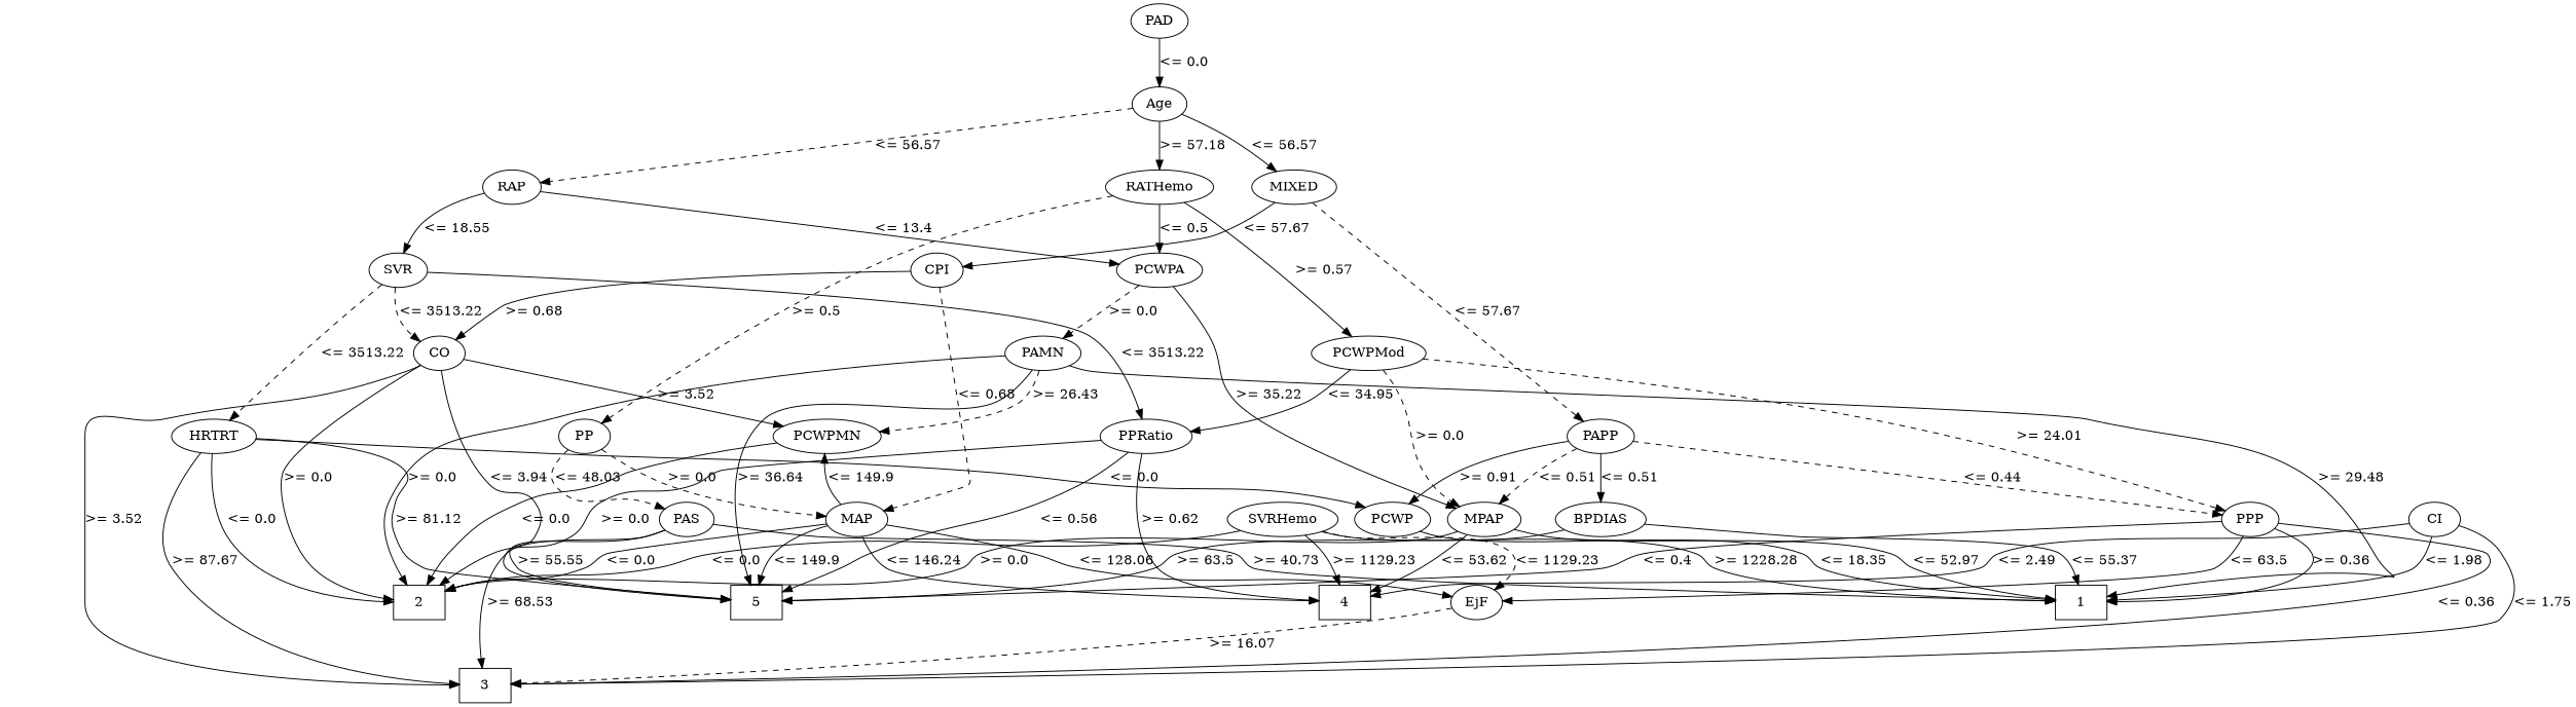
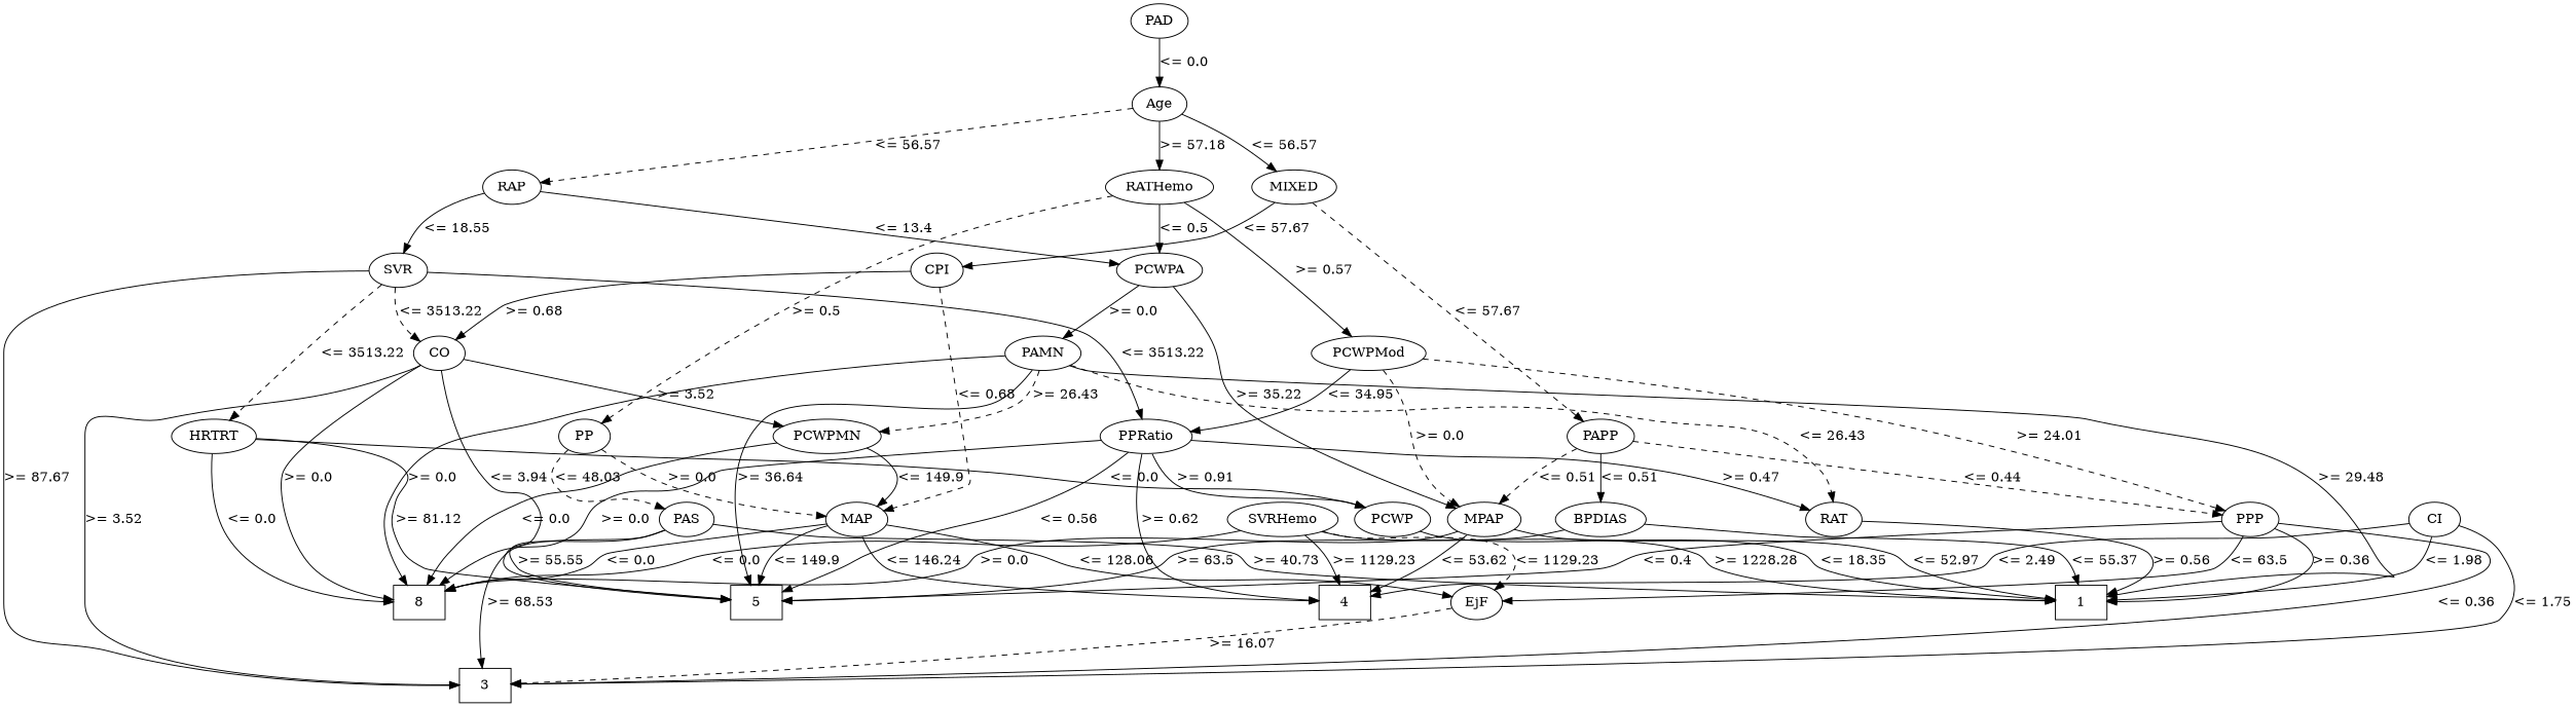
  strict digraph {
    edge [op="<=" param=0.0 style=solid]
    1 [height=0.5 shape=box width=0.75]
-   2 [height=0.5 shape=box width=0.75]
+   2 [height=0.5 shape=box width=0.75 label=8]
    3 [height=0.5 shape=box width=0.75]
    4 [height=0.5 shape=box width=0.75]
    5 [height=0.5 shape=box width=0.75]
    RAP [height=0.5 width=0.77778]
    PCWPA [height=0.5 width=1.1555]
    SVR [height=0.5 width=0.77778]
    PAMN [height=0.5 width=1.0139]
    MPAP [height=0.5 width=0.97491]
    PPRatio [height=0.5 width=1.1013]
    CO [height=0.5 width=0.75]
    HRTRT [height=0.5 width=1.1013]
    PCWPMN [height=0.5 width=1.3902]
+   RAT [height=0.5 width=0.76389]
    PCWP [height=0.5 width=0.97491]
    PAS [height=0.5 width=0.75]
    PAD [height=0.5 width=0.79437]
    Age [height=0.5 width=0.75]
    MIXED [height=0.5 width=1.125]
    RATHemo [height=0.5 width=1.375]
    CPI [height=0.5 width=0.75]
    PAPP [height=0.5 width=0.88889]
    PCWPMod [height=0.5 width=1.4444]
    PP [height=0.5 width=0.75]
    MAP [height=0.5 width=0.84854]
    PPP [height=0.5 width=0.75]
    BPDIAS [height=0.5 width=1.1735]
    EjF [height=0.5 width=0.75]
    CI [height=0.5 width=0.75]
    SVRHemo [height=0.5 width=1.3902]
    RAP -> PCWPA [label="<= 13.4" param=13.4]
    RAP -> SVR [label="<= 18.55" param=18.55]
-   PCWPA -> PAMN [label=">= 0.0" op=">=" style=dashed]
+   PCWPA -> PAMN [label=">= 0.0" op=">="]
    PCWPA -> MPAP [label=">= 35.22" op=">=" param=35.22]
    SVR -> PPRatio [label="<= 3513.22" param=3513.22]
    SVR -> CO [label="<= 3513.22" param=3513.22 style=dashed]
    SVR -> HRTRT [label="<= 3513.22" param=3513.22 style=dashed]
    PAMN -> 1 [label=">= 29.48" op=">=" param=29.48]
    PAMN -> 2 [label=">= 0.0" op=">="]
    PAMN -> 5 [label=">= 36.64" op=">=" param=36.64]
    PAMN -> PCWPMN [label=">= 26.43" op=">=" param=26.43 style=dashed]
+   PAMN -> RAT [label="<= 26.43" param=26.43 style=dashed]
    MPAP -> 1 [label="<= 52.97" param=52.97]
    MPAP -> 2 [label=">= 0.0" op=">="]
    MPAP -> 4 [label="<= 53.62" param=53.62]
    PPRatio -> 2 [label=">= 0.0" op=">="]
    PPRatio -> 4 [label=">= 0.62" op=">=" param=0.62]
    PPRatio -> 5 [label="<= 0.56" param=0.56]
-   PAPP -> PCWP [label=">= 0.91" op=">=" param=0.91]
+   PPRatio -> RAT [label=">= 0.47" op=">=" param=0.47]
+   PPRatio -> PCWP [label=">= 0.91" op=">=" param=0.91]
    CO -> 2 [label=">= 0.0" op=">="]
    CO -> 3 [label=">= 3.52" op=">=" param=3.52]
    CO -> 5 [label="<= 3.94" param=3.94]
    CO -> PCWPMN [label=">= 3.52" op=">=" param=3.52]
    HRTRT -> 2 [label="<= 0.0"]
-   HRTRT -> 3 [label=">= 87.67" op=">=" param=87.67]
+   SVR -> 3 [label=">= 87.67" op=">=" param=87.67]
    HRTRT -> 5 [label=">= 81.12" op=">=" param=81.12]
    HRTRT -> PCWP [label="<= 0.0"]
    PCWPMN -> 2 [label="<= 0.0"]
+   RAT -> 1 [label=">= 0.56" op=">=" param=0.56]
    PCWP -> 1 [label="<= 18.35" param=18.35]
    PAS -> 1 [label=">= 40.73" op=">=" param=40.73]
    PAS -> 3 [label=">= 68.53" op=">=" param=68.53]
    PAS -> 5 [label=">= 55.55" op=">=" param=55.55]
    PAD -> Age [label="<= 0.0"]
    Age -> RAP [label="<= 56.57" param=56.57 style=dashed]
    Age -> MIXED [label="<= 56.57" param=56.57]
    Age -> RATHemo [label=">= 57.18" op=">=" param=57.18]
    MIXED -> CPI [label="<= 57.67" param=57.67]
    MIXED -> PAPP [label="<= 57.67" param=57.67 style=dashed]
    RATHemo -> PCWPA [label="<= 0.5" param=0.5]
    RATHemo -> PCWPMod [label=">= 0.57" op=">=" param=0.57]
    RATHemo -> PP [label=">= 0.5" op=">=" param=0.5 style=dashed]
    CPI -> CO [label=">= 0.68" op=">=" param=0.68]
    CPI -> MAP [label="<= 0.68" param=0.68 style=dashed]
    PAPP -> MPAP [label="<= 0.51" param=0.51 style=dashed]
    PAPP -> PPP [label="<= 0.44" param=0.44 style=dashed]
    PAPP -> BPDIAS [label="<= 0.51" param=0.51]
    PCWPMod -> MPAP [label=">= 0.0" op=">=" style=dashed]
    PCWPMod -> PPRatio [label="<= 34.95" param=34.95]
    PCWPMod -> PPP [label=">= 24.01" op=">=" param=24.01 style=dashed]
    PP -> PAS [label="<= 48.03" param=48.03 style=dashed]
    PP -> MAP [label=">= 0.0" op=">=" style=dashed]
    MAP -> 2 [label="<= 0.0"]
    MAP -> 4 [label="<= 146.24" param=146.24]
    MAP -> 5 [label="<= 149.9" param=149.9]
-   MAP -> PCWPMN [label="<= 149.9" param=149.9]
+   PCWPMN -> MAP [label="<= 149.9" param=149.9]
    MAP -> EjF [label="<= 128.06" param=128.06]
    PPP -> 1 [label=">= 0.36" op=">=" param=0.36]
    PPP -> 3 [label="<= 0.36" param=0.36]
    PPP -> 5 [label="<= 0.4" param=0.4]
    PPP -> EjF [label="<= 63.5" param=63.5]
    BPDIAS -> 1 [label="<= 55.37" param=55.37]
    BPDIAS -> 5 [label=">= 63.5" op=">=" param=63.5]
    EjF -> 3 [label=">= 16.07" op=">=" param=16.07 style=dashed]
    CI -> 1 [label="<= 1.98" param=1.98]
    CI -> 3 [label="<= 1.75" param=1.75]
    CI -> 4 [label="<= 2.49" param=2.49]
    SVRHemo -> 1 [label=">= 1228.28" op=">=" param=1228.28]
    SVRHemo -> 2 [label="<= 0.0"]
    SVRHemo -> 4 [label=">= 1129.23" op=">=" param=1129.23]
    SVRHemo -> EjF [label="<= 1129.23" param=1129.23 style=dashed]
  }
